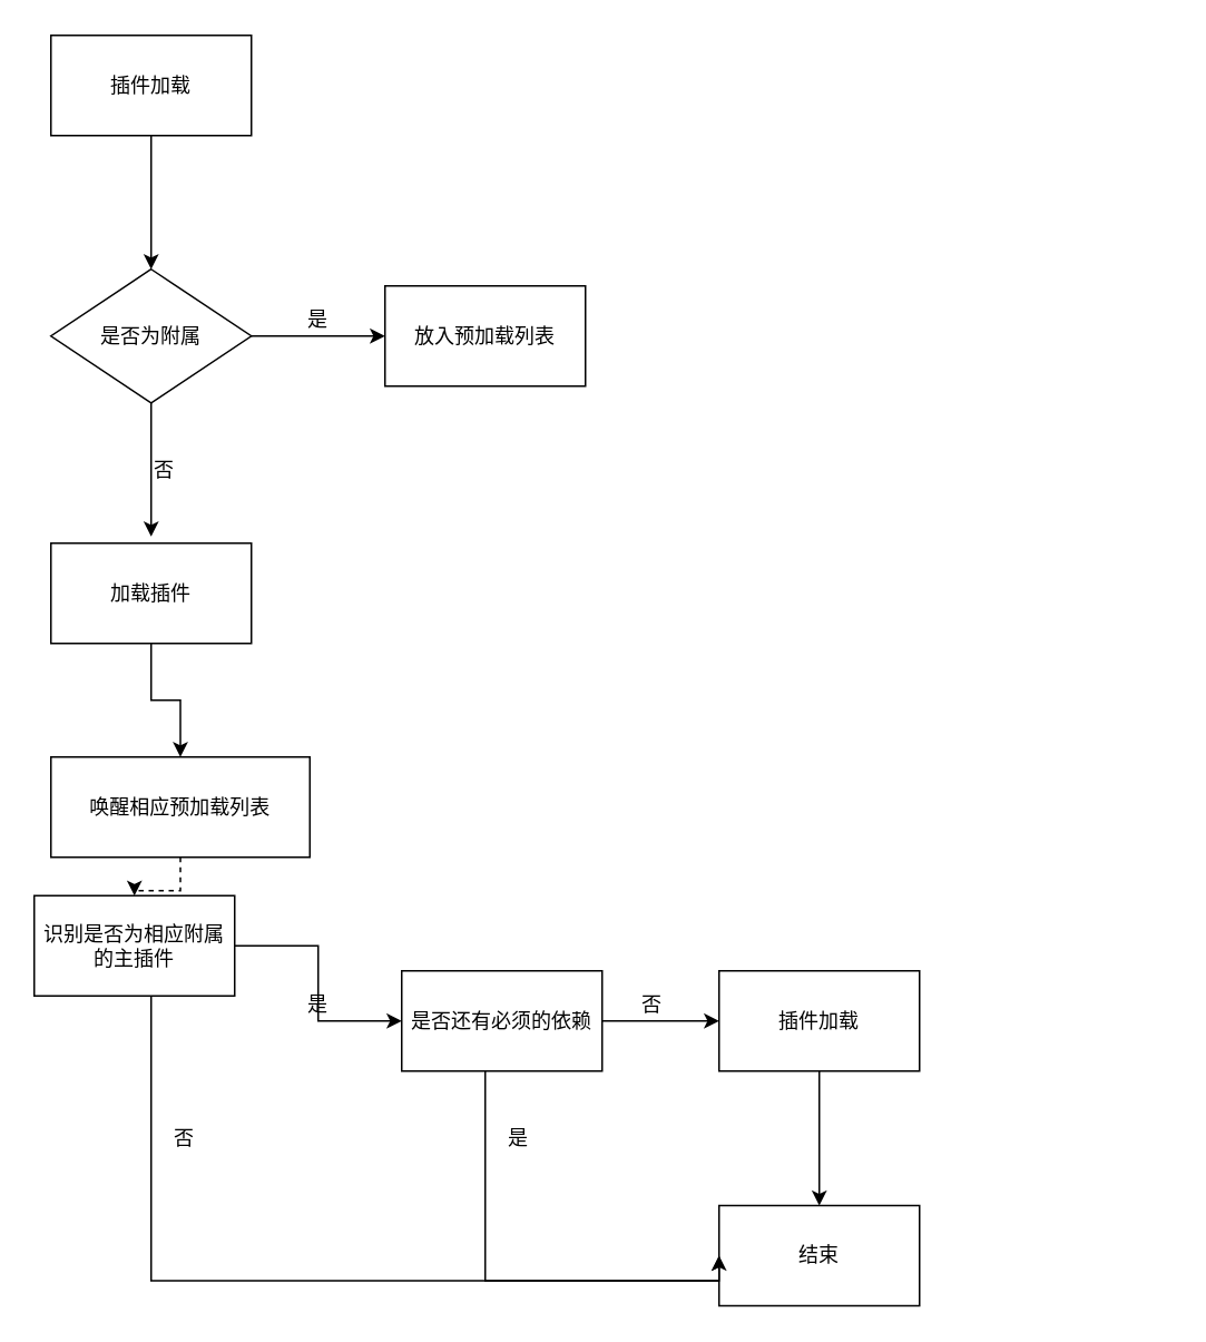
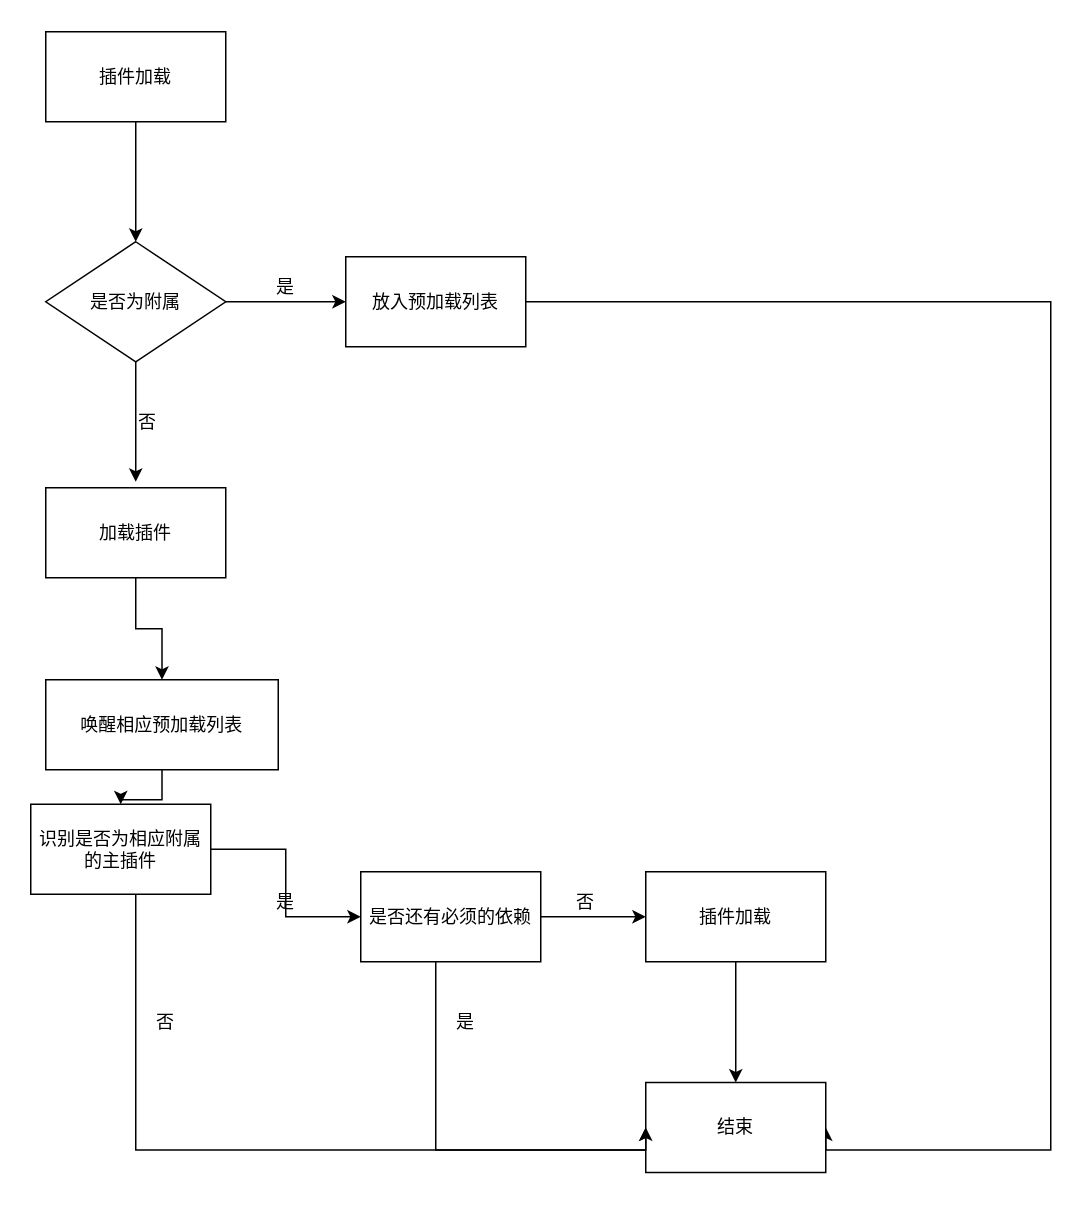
  <mxCell id="0" />
  <mxCell id="1" parent="0" />
  <mxCell id="2" value="" style="edgeStyle=orthogonalEdgeStyle;rounded=0;orthogonalLoop=1;jettySize=auto;html=1;" parent="1" source="3" target="6" edge="1"><mxGeometry relative="1" as="geometry" /></mxCell>
  <mxCell id="3" value="插件加载" style="rounded=0;whiteSpace=wrap;html=1;" parent="1" vertex="1"><mxGeometry x="30" y="20.5" width="120" height="60" as="geometry" /></mxCell>
  <mxCell id="4" value="" style="edgeStyle=orthogonalEdgeStyle;rounded=0;orthogonalLoop=1;jettySize=auto;html=1;" parent="1" source="6" edge="1"><mxGeometry relative="1" as="geometry"><mxPoint x="230" y="200.5" as="targetPoint" /></mxGeometry></mxCell>
  <mxCell id="5" value="" style="edgeStyle=orthogonalEdgeStyle;rounded=0;orthogonalLoop=1;jettySize=auto;html=1;" parent="1" source="6" edge="1"><mxGeometry relative="1" as="geometry"><mxPoint x="90" y="320.5" as="targetPoint" /></mxGeometry></mxCell>
  <mxCell id="6" value="是否为附属" style="rhombus;whiteSpace=wrap;html=1;" parent="1" vertex="1"><mxGeometry x="30" y="160.5" width="120" height="80" as="geometry" /></mxCell>
+ <mxCell id="7" style="edgeStyle=orthogonalEdgeStyle;rounded=0;orthogonalLoop=1;jettySize=auto;html=1;entryX=1;entryY=0.5;entryDx=0;entryDy=0;" parent="1" source="8" target="16" edge="1"><mxGeometry relative="1" as="geometry"><mxPoint x="700" y="756" as="targetPoint" /><Array as="points"><mxPoint x="700" y="200" /><mxPoint x="700" y="766" /></Array></mxGeometry></mxCell>
  <mxCell id="8" value="放入预加载列表" style="rounded=0;whiteSpace=wrap;html=1;" parent="1" vertex="1"><mxGeometry x="230" y="170.5" width="120" height="60" as="geometry" /></mxCell>
  <mxCell id="9" value="" style="edgeStyle=orthogonalEdgeStyle;rounded=0;orthogonalLoop=1;jettySize=auto;html=1;" parent="1" source="10" target="12" edge="1"><mxGeometry relative="1" as="geometry" /></mxCell>
  <mxCell id="10" value="加载插件" style="rounded=0;whiteSpace=wrap;html=1;" parent="1" vertex="1"><mxGeometry x="30" y="324.5" width="120" height="60" as="geometry" /></mxCell>
- <mxCell id="11" value="" style="edgeStyle=orthogonalEdgeStyle;rounded=0;orthogonalLoop=1;jettySize=auto;html=1;dashed=1;" parent="1" source="12" target="15" edge="1"><mxGeometry relative="1" as="geometry" /></mxCell>
+ <mxCell id="11" value="" style="edgeStyle=orthogonalEdgeStyle;rounded=0;orthogonalLoop=1;jettySize=auto;html=1;" parent="1" source="12" target="15" edge="1"><mxGeometry relative="1" as="geometry" /></mxCell>
  <mxCell id="12" value="唤醒相应预加载列表" style="rounded=0;whiteSpace=wrap;html=1;" parent="1" vertex="1"><mxGeometry x="30" y="452.5" width="155" height="60" as="geometry" /></mxCell>
  <mxCell id="13" value="" style="edgeStyle=orthogonalEdgeStyle;rounded=0;orthogonalLoop=1;jettySize=auto;html=1;" parent="1" source="15" target="19" edge="1"><mxGeometry relative="1" as="geometry" /></mxCell>
  <mxCell id="14" style="edgeStyle=orthogonalEdgeStyle;rounded=0;orthogonalLoop=1;jettySize=auto;html=1;entryX=0;entryY=0.5;entryDx=0;entryDy=0;" parent="1" source="15" target="16" edge="1"><mxGeometry relative="1" as="geometry"><mxPoint x="130" y="766" as="targetPoint" /><Array as="points"><mxPoint x="90" y="766" /></Array></mxGeometry></mxCell>
  <mxCell id="15" value="识别是否为相应附属的主插件" style="rounded=0;whiteSpace=wrap;html=1;" parent="1" vertex="1"><mxGeometry x="20" y="535.5" width="120" height="60" as="geometry" /></mxCell>
  <mxCell id="16" value="结束" style="rounded=0;whiteSpace=wrap;html=1;" parent="1" vertex="1"><mxGeometry x="430" y="721" width="120" height="60" as="geometry" /></mxCell>
  <mxCell id="17" value="" style="edgeStyle=orthogonalEdgeStyle;rounded=0;orthogonalLoop=1;jettySize=auto;html=1;" parent="1" source="19" target="21" edge="1"><mxGeometry relative="1" as="geometry" /></mxCell>
  <mxCell id="18" style="edgeStyle=orthogonalEdgeStyle;rounded=0;orthogonalLoop=1;jettySize=auto;html=1;entryX=0;entryY=0.5;entryDx=0;entryDy=0;" parent="1" source="19" target="16" edge="1"><mxGeometry relative="1" as="geometry"><mxPoint x="330" y="776" as="targetPoint" /><Array as="points"><mxPoint x="290" y="766" /></Array></mxGeometry></mxCell>
  <mxCell id="19" value="是否还有必须的依赖" style="rounded=0;whiteSpace=wrap;html=1;" parent="1" vertex="1"><mxGeometry x="240" y="580.5" width="120" height="60" as="geometry" /></mxCell>
  <mxCell id="20" style="edgeStyle=orthogonalEdgeStyle;rounded=0;orthogonalLoop=1;jettySize=auto;html=1;entryX=0.5;entryY=0;entryDx=0;entryDy=0;" parent="1" source="21" target="16" edge="1"><mxGeometry relative="1" as="geometry" /></mxCell>
  <mxCell id="21" value="插件加载" style="rounded=0;whiteSpace=wrap;html=1;" parent="1" vertex="1"><mxGeometry x="430" y="580.5" width="120" height="60" as="geometry" /></mxCell>
  <mxCell id="22" value="是" style="text;html=1;strokeColor=none;fillColor=none;align=center;verticalAlign=middle;whiteSpace=wrap;rounded=0;" parent="1" vertex="1"><mxGeometry x="170" y="180.5" width="40" height="20" as="geometry" /></mxCell>
  <mxCell id="23" value="否" style="text;html=1;resizable=0;points=[];autosize=1;align=left;verticalAlign=top;spacingTop=-4;" parent="1" vertex="1"><mxGeometry x="90" y="270.5" width="30" height="20" as="geometry" /></mxCell>
  <mxCell id="24" value="是" style="text;html=1;strokeColor=none;fillColor=none;align=center;verticalAlign=middle;whiteSpace=wrap;rounded=0;" parent="1" vertex="1"><mxGeometry x="170" y="590.5" width="40" height="20" as="geometry" /></mxCell>
  <mxCell id="25" value="否" style="text;html=1;strokeColor=none;fillColor=none;align=center;verticalAlign=middle;whiteSpace=wrap;rounded=0;" parent="1" vertex="1"><mxGeometry x="90" y="670.5" width="40" height="20" as="geometry" /></mxCell>
  <mxCell id="26" value="否" style="text;html=1;strokeColor=none;fillColor=none;align=center;verticalAlign=middle;whiteSpace=wrap;rounded=0;" parent="1" vertex="1"><mxGeometry x="370" y="590.5" width="40" height="20" as="geometry" /></mxCell>
  <mxCell id="27" value="是" style="text;html=1;strokeColor=none;fillColor=none;align=center;verticalAlign=middle;whiteSpace=wrap;rounded=0;" parent="1" vertex="1"><mxGeometry x="290" y="670.5" width="40" height="20" as="geometry" /></mxCell>
